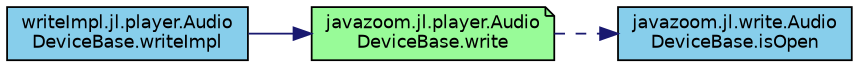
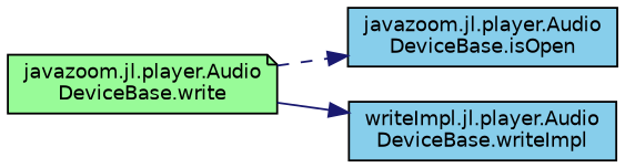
  digraph {
    rankdir=LR
    node [color=black fillcolor=skyblue fontname=Helvetica fontsize=10 shape=box style=filled]
    edge [color=midnightblue fontname=Helvetica fontsize=10 labelfontname=Helvetica labelfontsize=10]
    n1 [fillcolor=palegreen fontcolor=black height=0.2 label="javazoom.jl.player.Audio\lDeviceBase.write" shape=note width=0.4]
-   n2 [height=0.2 label="javazoom.jl.write.Audio\lDeviceBase.isOpen" width=0.4]
+   n2 [height=0.2 label="javazoom.jl.player.Audio\lDeviceBase.isOpen" width=0.4]
    n3 [height=0.2 label="writeImpl.jl.player.Audio\lDeviceBase.writeImpl" width=0.4]
    n1 -> n2 [style=dashed]
-   n3 -> n1 [style=solid]
+   n1 -> n3 [style=solid]
  }
